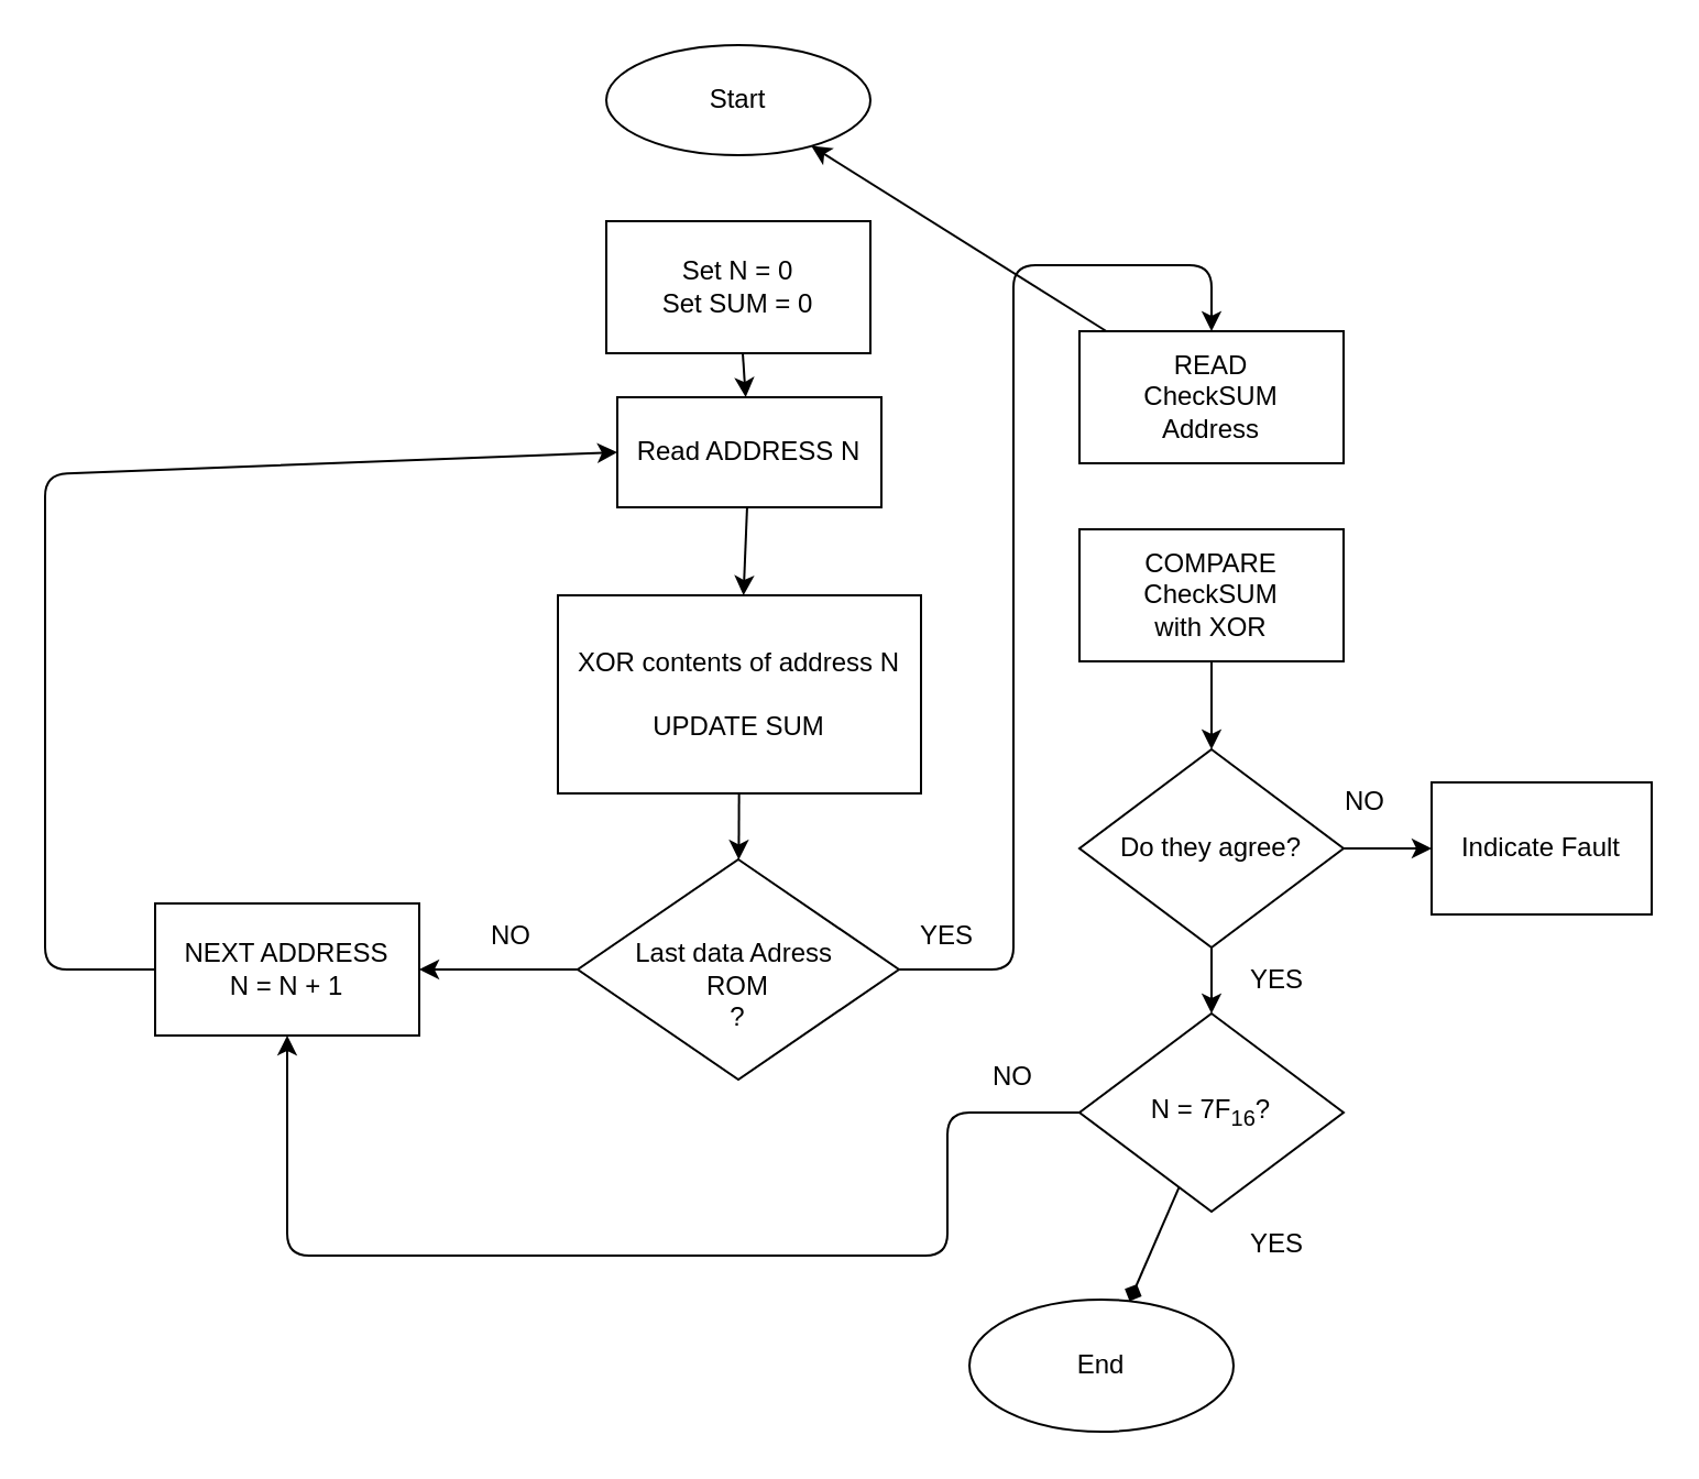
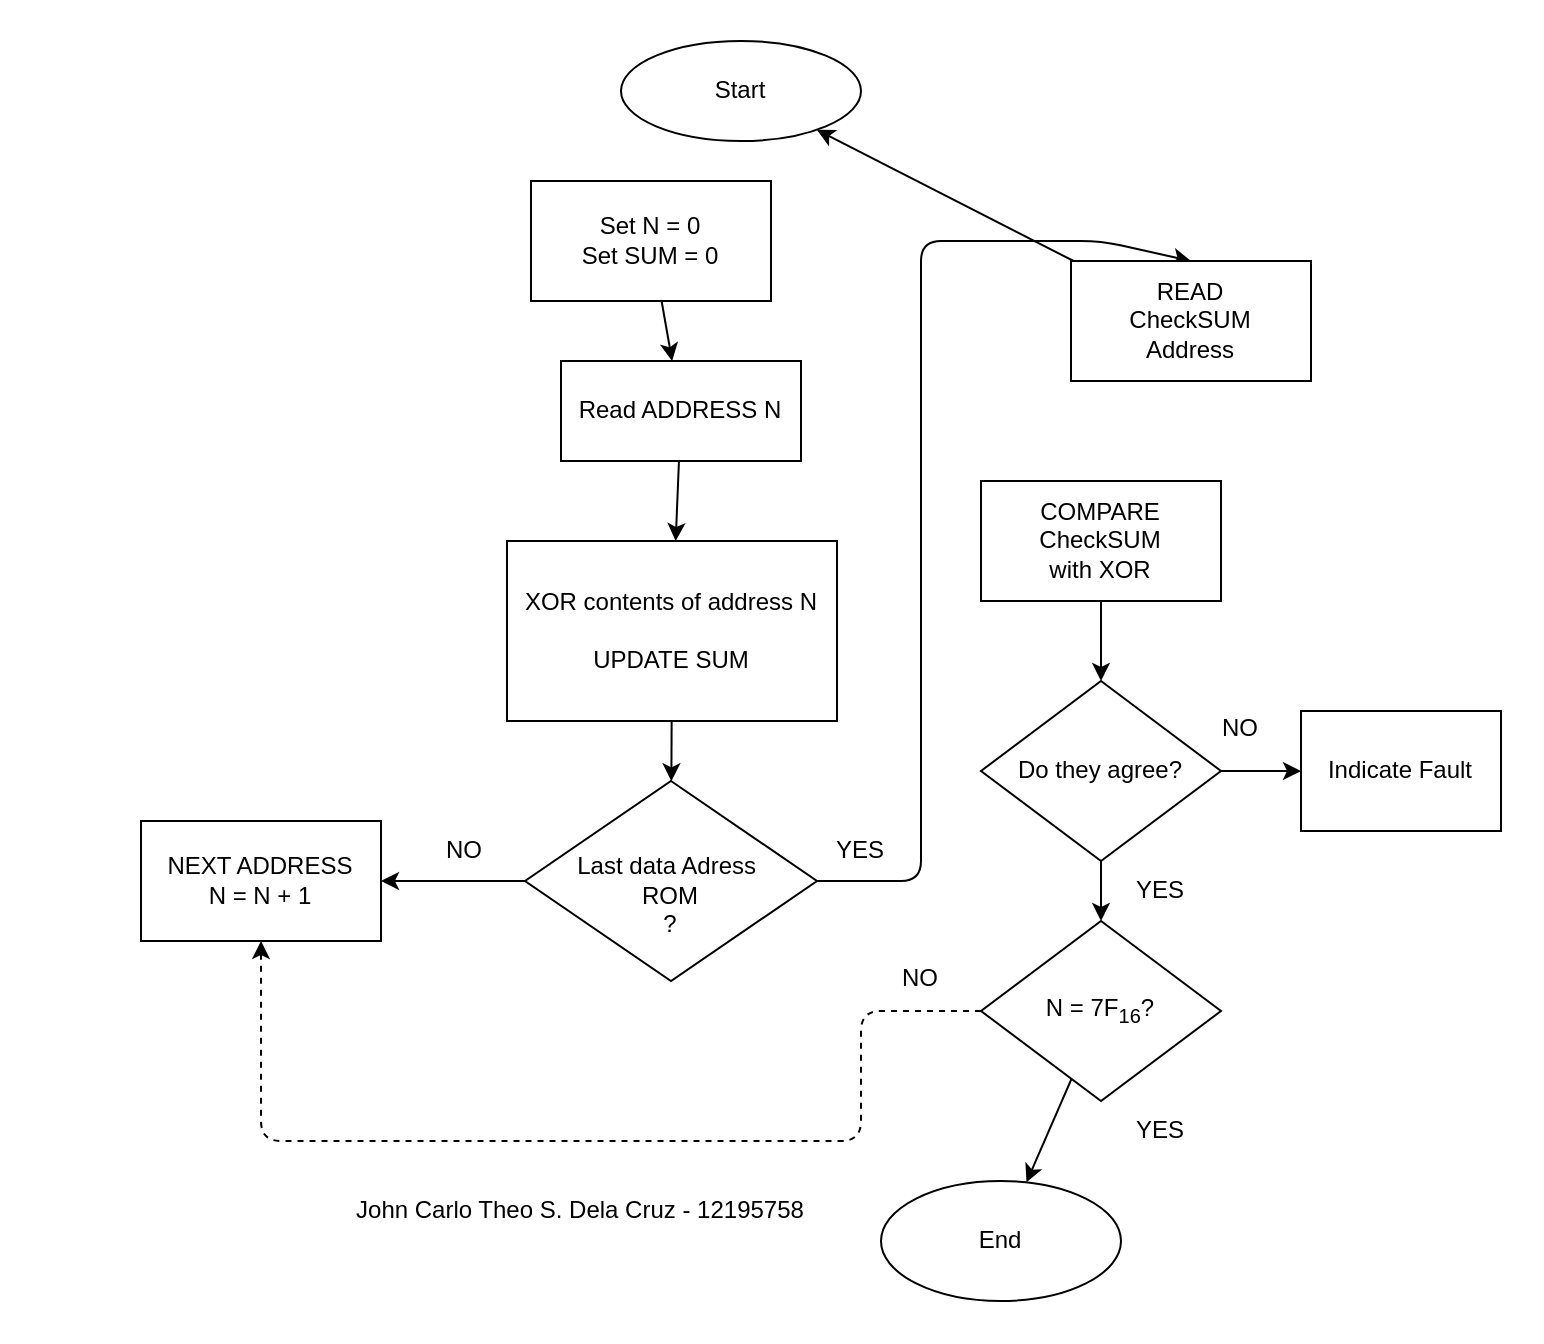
  <mxCell id="0" />
  <mxCell id="1" parent="0" />
- <mxCell id="2" value="Start" style="ellipse;whiteSpace=wrap;html=1;" vertex="1" parent="1"><mxGeometry x="275" y="20" width="120" height="50" as="geometry" /></mxCell>
+ <mxCell id="2" value="Start" style="ellipse;whiteSpace=wrap;html=1;" vertex="1" parent="1"><mxGeometry x="310" y="20" width="120" height="50" as="geometry" /></mxCell>
  <mxCell id="3" value="" style="edgeStyle=none;html=1;" edge="1" parent="1" source="4" target="6"><mxGeometry relative="1" as="geometry" /></mxCell>
- <mxCell id="4" value="Set N = 0&lt;br&gt;Set SUM = 0" style="whiteSpace=wrap;html=1;" vertex="1" parent="1"><mxGeometry x="275" y="100" width="120" height="60" as="geometry" /></mxCell>
+ <mxCell id="4" value="Set N = 0&lt;br&gt;Set SUM = 0" style="whiteSpace=wrap;html=1;" vertex="1" parent="1"><mxGeometry x="265" y="90" width="120" height="60" as="geometry" /></mxCell>
  <mxCell id="5" value="" style="edgeStyle=none;html=1;" edge="1" parent="1" source="6" target="8"><mxGeometry relative="1" as="geometry" /></mxCell>
  <mxCell id="6" value="Read ADDRESS N" style="whiteSpace=wrap;html=1;" vertex="1" parent="1"><mxGeometry x="280" y="180" width="120" height="50" as="geometry" /></mxCell>
  <mxCell id="7" value="" style="edgeStyle=none;html=1;" edge="1" parent="1" source="8" target="11"><mxGeometry relative="1" as="geometry" /></mxCell>
  <mxCell id="8" value="XOR contents of address N&lt;br&gt;&lt;br&gt;UPDATE SUM" style="whiteSpace=wrap;html=1;" vertex="1" parent="1"><mxGeometry x="253" y="270" width="165" height="90" as="geometry" /></mxCell>
  <mxCell id="9" value="" style="edgeStyle=none;html=1;" edge="1" parent="1" source="11" target="13"><mxGeometry relative="1" as="geometry" /></mxCell>
  <mxCell id="10" style="edgeStyle=none;html=1;exitX=1;exitY=0.5;exitDx=0;exitDy=0;entryX=0.5;entryY=0;entryDx=0;entryDy=0;" edge="1" parent="1" source="11" target="16"><mxGeometry relative="1" as="geometry"><Array as="points"><mxPoint x="460" y="440" /><mxPoint x="460" y="120" /><mxPoint x="550" y="120" /></Array></mxGeometry></mxCell>
  <mxCell id="11" value="&lt;br&gt;Last data Adress&amp;nbsp;&lt;br&gt;ROM&lt;br&gt;?" style="rhombus;whiteSpace=wrap;html=1;" vertex="1" parent="1"><mxGeometry x="262" y="390" width="146" height="100" as="geometry" /></mxCell>
- <mxCell id="12" style="edgeStyle=none;html=1;exitX=0;exitY=0.5;exitDx=0;exitDy=0;entryX=0;entryY=0.5;entryDx=0;entryDy=0;" edge="1" parent="1" source="13" target="6"><mxGeometry relative="1" as="geometry"><mxPoint x="130" y="210" as="targetPoint" /><Array as="points"><mxPoint x="20" y="440" /><mxPoint x="20" y="215" /></Array></mxGeometry></mxCell>
  <mxCell id="13" value="NEXT ADDRESS&lt;br&gt;N = N + 1" style="whiteSpace=wrap;html=1;" vertex="1" parent="1"><mxGeometry x="70" y="410" width="120" height="60" as="geometry" /></mxCell>
  <mxCell id="14" value="NO" style="text;html=1;strokeColor=none;fillColor=none;align=center;verticalAlign=middle;whiteSpace=wrap;rounded=0;" vertex="1" parent="1"><mxGeometry x="202" y="410" width="60" height="30" as="geometry" /></mxCell>
  <mxCell id="15" value="" style="edgeStyle=none;html=1;" edge="1" parent="1" source="16" target="2"><mxGeometry relative="1" as="geometry" /></mxCell>
- <mxCell id="16" value="READ&lt;br&gt;CheckSUM&lt;br&gt;Address" style="rounded=0;whiteSpace=wrap;html=1;" vertex="1" parent="1"><mxGeometry x="490" y="150" width="120" height="60" as="geometry" /></mxCell>
+ <mxCell id="16" value="READ&lt;br&gt;CheckSUM&lt;br&gt;Address" style="rounded=0;whiteSpace=wrap;html=1;" vertex="1" parent="1"><mxGeometry x="535" y="130" width="120" height="60" as="geometry" /></mxCell>
  <mxCell id="17" value="" style="edgeStyle=none;html=1;" edge="1" parent="1" source="18" target="21"><mxGeometry relative="1" as="geometry" /></mxCell>
  <mxCell id="18" value="COMPARE&lt;br&gt;CheckSUM&lt;br&gt;with XOR" style="whiteSpace=wrap;html=1;rounded=0;" vertex="1" parent="1"><mxGeometry x="490" y="240" width="120" height="60" as="geometry" /></mxCell>
  <mxCell id="19" value="" style="edgeStyle=none;html=1;" edge="1" parent="1" source="21" target="24"><mxGeometry relative="1" as="geometry" /></mxCell>
  <mxCell id="20" value="" style="edgeStyle=none;html=1;" edge="1" parent="1" source="21" target="25"><mxGeometry relative="1" as="geometry" /></mxCell>
  <mxCell id="21" value="Do they agree?" style="rhombus;whiteSpace=wrap;html=1;rounded=0;" vertex="1" parent="1"><mxGeometry x="490" y="340" width="120" height="90" as="geometry" /></mxCell>
- <mxCell id="22" value="" style="edgeStyle=none;html=1;endArrow=diamond;" edge="1" parent="1" source="24" target="26"><mxGeometry relative="1" as="geometry" /></mxCell>
- <mxCell id="23" style="edgeStyle=none;html=1;exitX=0;exitY=0.5;exitDx=0;exitDy=0;entryX=0.5;entryY=1;entryDx=0;entryDy=0;" edge="1" parent="1" source="24" target="13"><mxGeometry relative="1" as="geometry"><Array as="points"><mxPoint x="430" y="505" /><mxPoint x="430" y="570" /><mxPoint x="130" y="570" /></Array></mxGeometry></mxCell>
+ <mxCell id="22" value="" style="edgeStyle=none;html=1;" edge="1" parent="1" source="24" target="26"><mxGeometry relative="1" as="geometry" /></mxCell>
+ <mxCell id="23" style="edgeStyle=none;html=1;exitX=0;exitY=0.5;exitDx=0;exitDy=0;entryX=0.5;entryY=1;entryDx=0;entryDy=0;dashed=1;" edge="1" parent="1" source="24" target="13"><mxGeometry relative="1" as="geometry"><Array as="points"><mxPoint x="430" y="505" /><mxPoint x="430" y="570" /><mxPoint x="130" y="570" /></Array></mxGeometry></mxCell>
  <mxCell id="24" value="N = 7F&lt;sub&gt;16&lt;/sub&gt;?" style="rhombus;whiteSpace=wrap;html=1;rounded=0;" vertex="1" parent="1"><mxGeometry x="490" y="460" width="120" height="90" as="geometry" /></mxCell>
  <mxCell id="25" value="Indicate Fault" style="whiteSpace=wrap;html=1;rounded=0;" vertex="1" parent="1"><mxGeometry x="650" y="355" width="100" height="60" as="geometry" /></mxCell>
  <mxCell id="26" value="End" style="ellipse;whiteSpace=wrap;html=1;rounded=0;" vertex="1" parent="1"><mxGeometry x="440" y="590" width="120" height="60" as="geometry" /></mxCell>
  <mxCell id="27" value="YES" style="text;html=1;strokeColor=none;fillColor=none;align=center;verticalAlign=middle;whiteSpace=wrap;rounded=0;" vertex="1" parent="1"><mxGeometry x="400" y="410" width="60" height="30" as="geometry" /></mxCell>
  <mxCell id="28" value="YES" style="text;html=1;strokeColor=none;fillColor=none;align=center;verticalAlign=middle;whiteSpace=wrap;rounded=0;" vertex="1" parent="1"><mxGeometry x="550" y="430" width="60" height="30" as="geometry" /></mxCell>
  <mxCell id="29" value="YES" style="text;html=1;strokeColor=none;fillColor=none;align=center;verticalAlign=middle;whiteSpace=wrap;rounded=0;" vertex="1" parent="1"><mxGeometry x="550" y="550" width="60" height="30" as="geometry" /></mxCell>
  <mxCell id="30" value="NO" style="text;html=1;strokeColor=none;fillColor=none;align=center;verticalAlign=middle;whiteSpace=wrap;rounded=0;" vertex="1" parent="1"><mxGeometry x="430" y="474" width="60" height="30" as="geometry" /></mxCell>
  <mxCell id="31" value="NO" style="text;html=1;strokeColor=none;fillColor=none;align=center;verticalAlign=middle;whiteSpace=wrap;rounded=0;" vertex="1" parent="1"><mxGeometry x="590" y="349" width="60" height="30" as="geometry" /></mxCell>
+ <mxCell id="32" value="John Carlo Theo S. Dela Cruz - 12195758" style="text;html=1;strokeColor=none;fillColor=none;align=center;verticalAlign=middle;whiteSpace=wrap;rounded=0;" vertex="1" parent="1"><mxGeometry x="150" y="590" width="280" height="30" as="geometry" /></mxCell>
